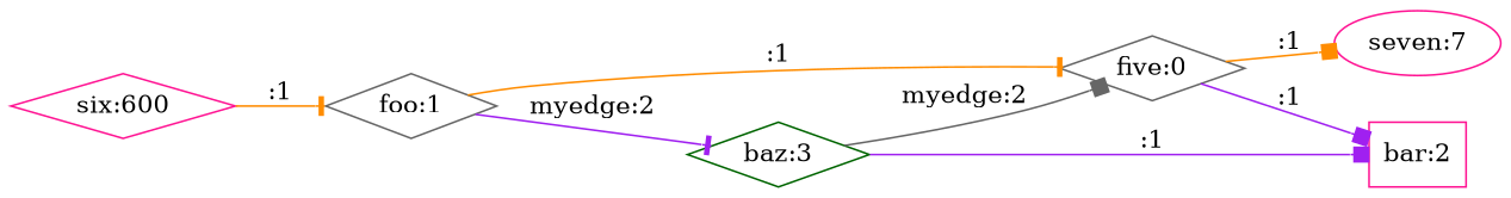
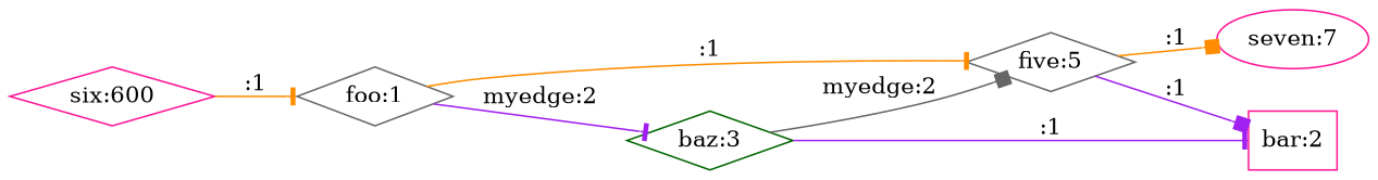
  digraph {
    rankdir=LR
    node [color=deeppink shape=diamond]
    edge [arrowhead=tee color=darkorange]
    n1 [color=gray40 label="foo:1"]
-   n2 [color=gray40 label="five:0"]
+   n2 [color=gray40 label="five:5"]
    n3 [color=darkgreen label="baz:3"]
    n4 [label="seven:7" shape=ellipse]
    n5 [label="bar:2" shape=box]
    n6 [label="six:600"]
    n1 -> n2 [label=":1"]
    n1 -> n3 [color=purple label="myedge:2"]
    n2 -> n4 [arrowhead=box label=":1"]
    n2 -> n5 [arrowhead=box color=purple label=":1"]
    n3 -> n2 [arrowhead=box color=gray40 label="myedge:2"]
-   n3 -> n5 [arrowhead=box color=purple label=":1"]
+   n3 -> n5 [color=purple label=":1"]
    n6 -> n1 [label=":1"]
  }
